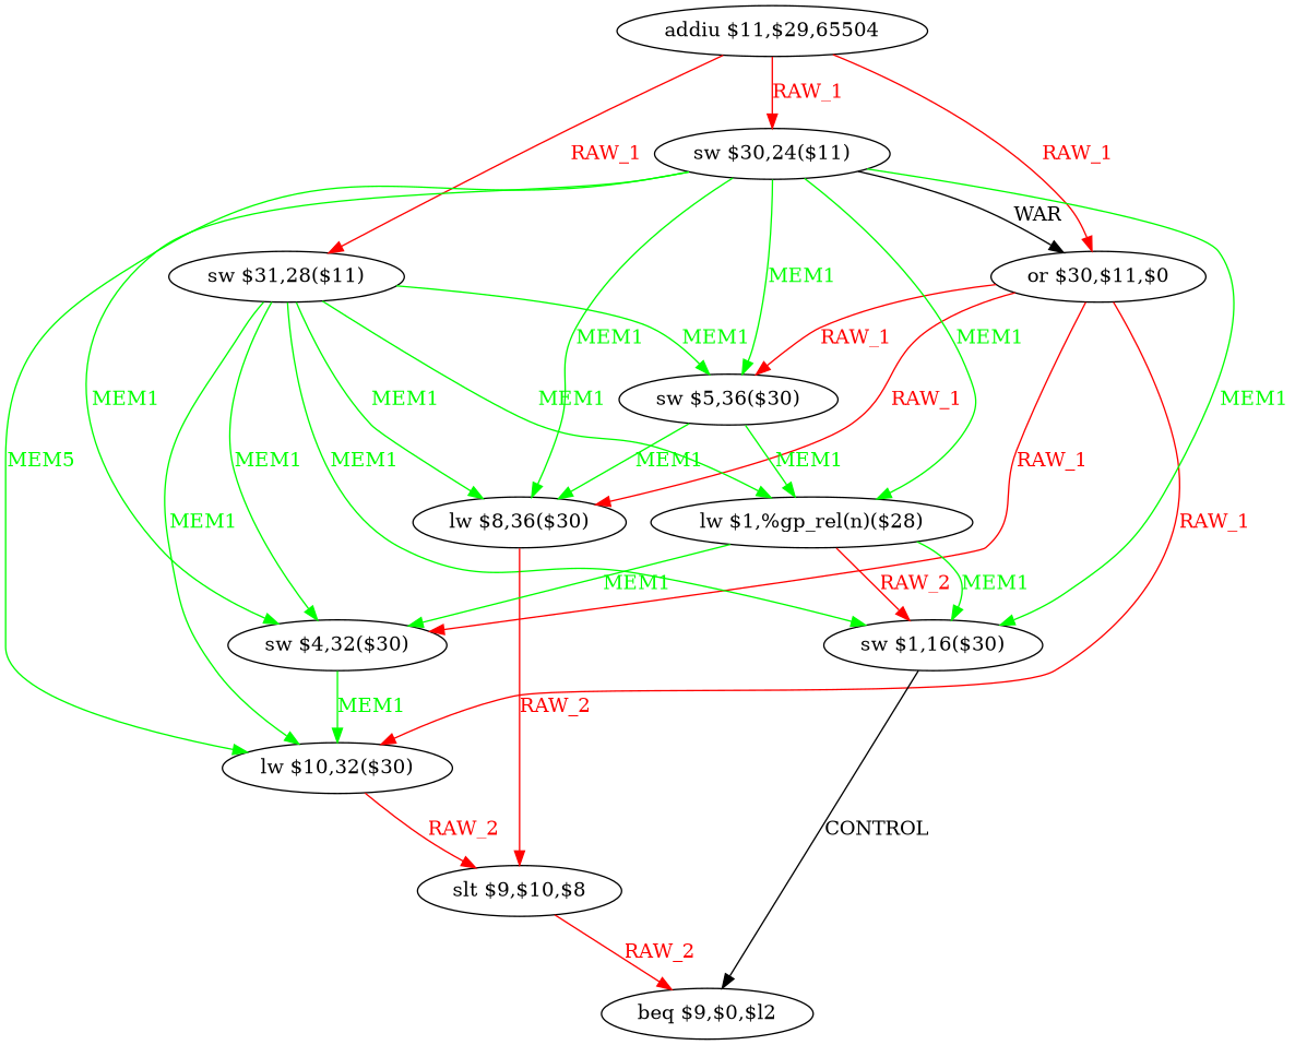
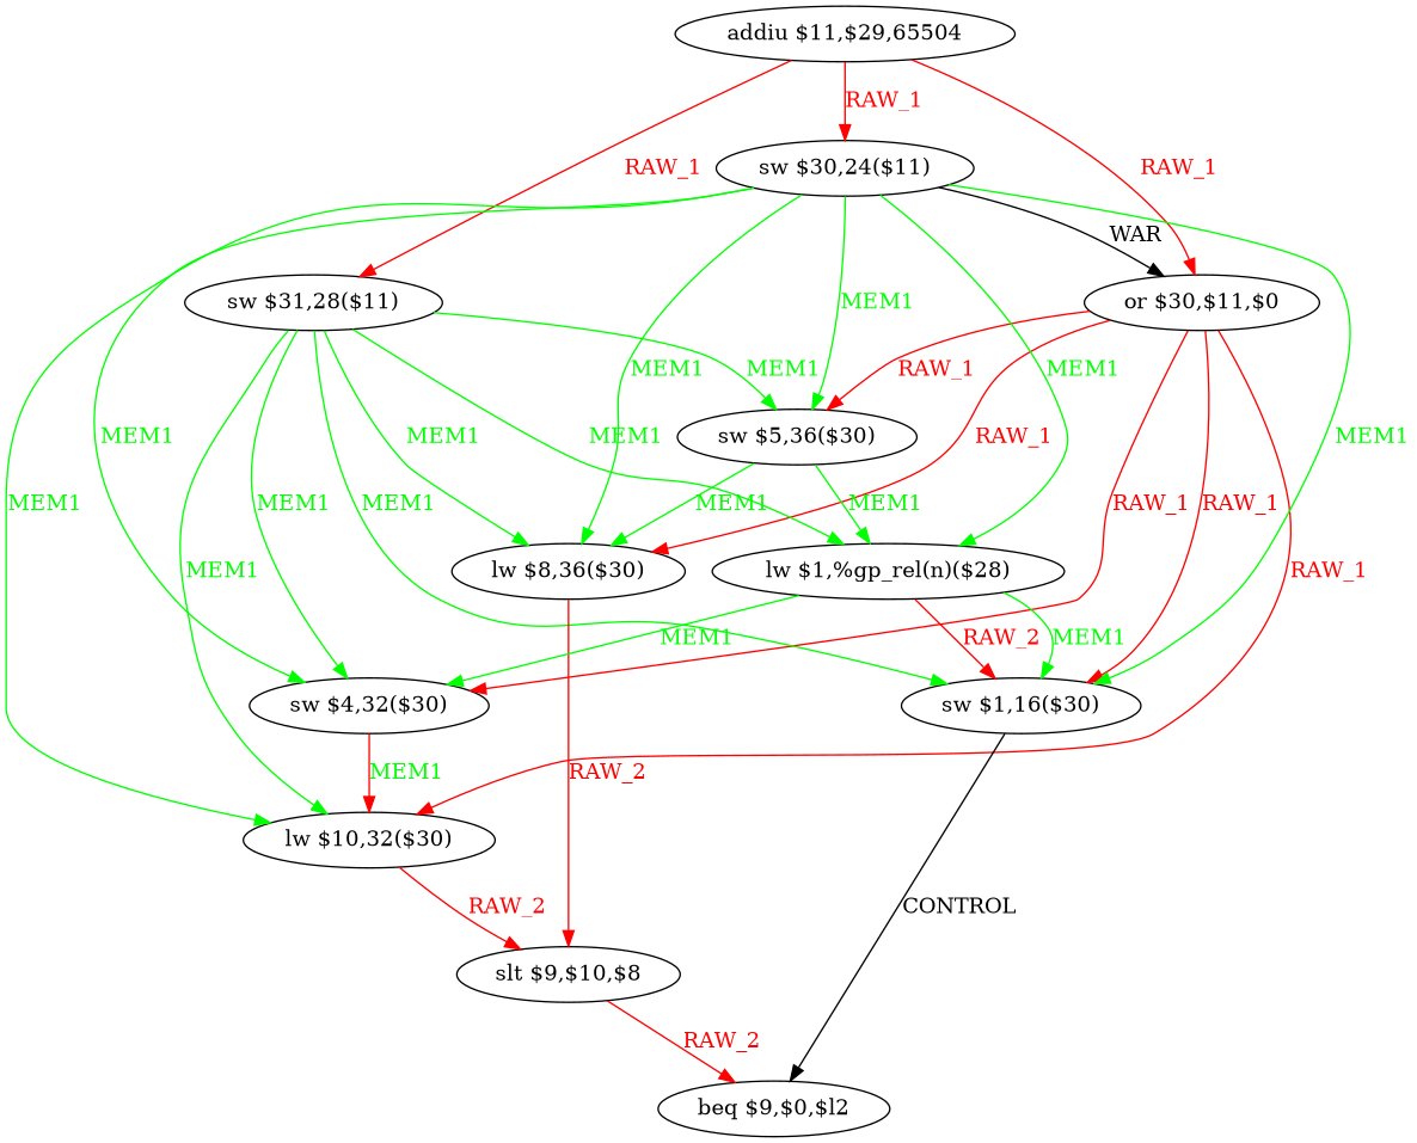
  digraph {
    node [shape=ellipse]
    edge [color=green fontcolor=green]
    n1 [label="beq $9,$0,$l2"]
    n2 [label="addiu $11,$29,65504"]
    n3 [label="or $30,$11,$0"]
    n4 [label="sw $31,28($11)"]
    n5 [label="sw $30,24($11)"]
    n6 [label="lw $10,32($30)"]
    n7 [label="lw $8,36($30)"]
    n8 [label="sw $1,16($30)"]
    n9 [label="sw $5,36($30)"]
    n10 [label="sw $4,32($30)"]
    n11 [label="lw $1,%gp_rel(n)($28)"]
    n12 [label="slt $9,$10,$8"]
    n2 -> n3 [color=red fontcolor=red label=RAW_1]
    n2 -> n4 [color=red fontcolor=red label=RAW_1]
    n2 -> n5 [color=red fontcolor=red label=RAW_1]
    n3 -> n6 [color=red fontcolor=red label=RAW_1]
    n3 -> n7 [color=red fontcolor=red label=RAW_1]
+   n3 -> n8 [color=red fontcolor=red label=RAW_1]
    n3 -> n9 [color=red fontcolor=red label=RAW_1]
    n3 -> n10 [color=red fontcolor=red label=RAW_1]
    n4 -> n6 [label=MEM1]
    n4 -> n7 [label=MEM1]
    n4 -> n8 [label=MEM1]
    n4 -> n9 [label=MEM1]
    n4 -> n10 [label=MEM1]
    n4 -> n11 [label=MEM1]
    n5 -> n3 [label=WAR color="" fontcolor=""]
-   n5 -> n6 [label=MEM5]
+   n5 -> n6 [label=MEM1]
    n5 -> n7 [label=MEM1]
    n5 -> n8 [label=MEM1]
    n5 -> n9 [label=MEM1]
    n5 -> n10 [label=MEM1]
    n5 -> n11 [label=MEM1]
    n6 -> n12 [color=red fontcolor=red label=RAW_2]
    n7 -> n12 [color=red fontcolor=red label=RAW_2]
    n8 -> n1 [label=CONTROL color="" fontcolor=""]
    n9 -> n7 [label=MEM1]
    n9 -> n11 [label=MEM1]
-   n10 -> n6 [label=MEM1]
+   n10 -> n6 [color=red label=MEM1]
    n11 -> n8 [color=red fontcolor=red label=RAW_2]
    n11 -> n8 [label=MEM1]
    n11 -> n10 [label=MEM1]
    n12 -> n1 [color=red fontcolor=red label=RAW_2]
  }
